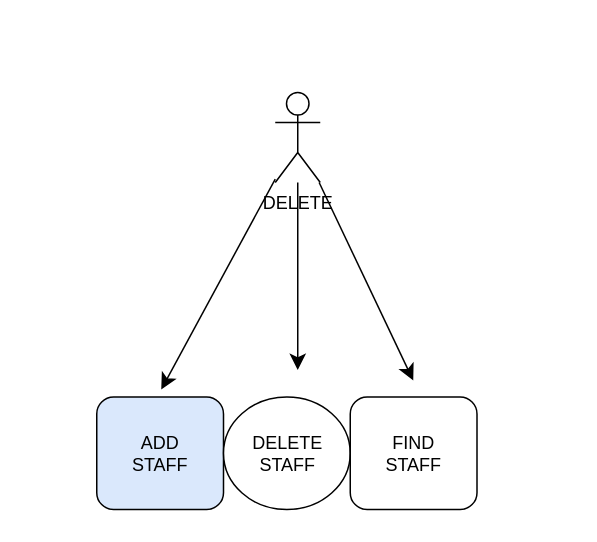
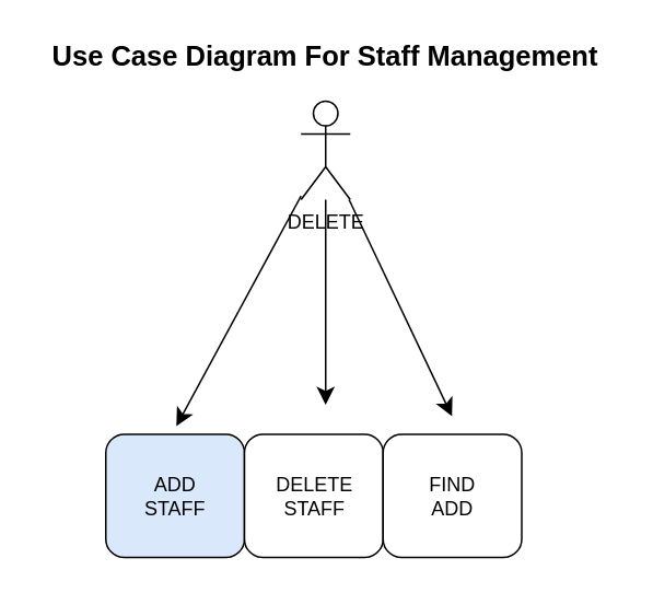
  <mxCell id="0" />
  <mxCell id="1" parent="0" />
  <mxCell id="2" style="edgeStyle=none;curved=1;rounded=0;orthogonalLoop=1;jettySize=auto;html=1;fontSize=12;startSize=8;endSize=8;" edge="1" parent="1" source="5"><mxGeometry relative="1" as="geometry"><mxPoint x="275" y="253" as="targetPoint" /></mxGeometry></mxCell>
  <mxCell id="3" style="edgeStyle=none;curved=1;rounded=0;orthogonalLoop=1;jettySize=auto;html=1;fontSize=12;startSize=8;endSize=8;" edge="1" parent="1" source="5"><mxGeometry relative="1" as="geometry"><mxPoint x="198" y="246" as="targetPoint" /></mxGeometry></mxCell>
  <mxCell id="4" style="edgeStyle=none;curved=1;rounded=0;orthogonalLoop=1;jettySize=auto;html=1;fontSize=12;startSize=8;endSize=8;" edge="1" parent="1" source="5"><mxGeometry relative="1" as="geometry"><mxPoint x="107" y="259" as="targetPoint" /></mxGeometry></mxCell>
  <mxCell id="5" value="DELETE" style="shape=umlActor;verticalLabelPosition=bottom;verticalAlign=top;html=1;outlineConnect=0;" vertex="1" parent="1"><mxGeometry x="183" y="61" width="30" height="60" as="geometry" /></mxCell>
  <mxCell id="6" value="ADD&lt;div&gt;STAFF&lt;/div&gt;" style="rounded=1;whiteSpace=wrap;html=1;fillColor=#dae8fc;" vertex="1" parent="1"><mxGeometry x="64" y="264" width="84.5" height="75" as="geometry" /></mxCell>
- <mxCell id="8" value="DELETE&lt;div&gt;STAFF&lt;/div&gt;" style="ellipse;whiteSpace=wrap;html=1;" vertex="1" parent="1"><mxGeometry x="148.5" y="264" width="84.5" height="75" as="geometry" /></mxCell>
- <mxCell id="9" value="&lt;div&gt;FIND&lt;/div&gt;&lt;div&gt;STAFF&lt;/div&gt;" style="rounded=1;whiteSpace=wrap;html=1;" vertex="1" parent="1"><mxGeometry x="233" y="264" width="84.5" height="75" as="geometry" /></mxCell>
+ <mxCell id="7" value="&lt;b&gt;&lt;font style=&quot;font-size: 17px;&quot;&gt;Use Case Diagram For Staff Management&lt;/font&gt;&lt;/b&gt;" style="text;html=1;align=center;verticalAlign=middle;whiteSpace=wrap;rounded=0;fontSize=16;" vertex="1" parent="1"><mxGeometry x="20" y="20" width="356" height="30" as="geometry" /></mxCell>
+ <mxCell id="8" value="DELETE&lt;div&gt;STAFF&lt;/div&gt;" style="rounded=1;whiteSpace=wrap;html=1;" vertex="1" parent="1"><mxGeometry x="148.5" y="264" width="84.5" height="75" as="geometry" /></mxCell>
+ <mxCell id="9" value="&lt;div&gt;FIND&lt;/div&gt;&lt;div&gt;ADD&lt;/div&gt;" style="rounded=1;whiteSpace=wrap;html=1;" vertex="1" parent="1"><mxGeometry x="233" y="264" width="84.5" height="75" as="geometry" /></mxCell>
